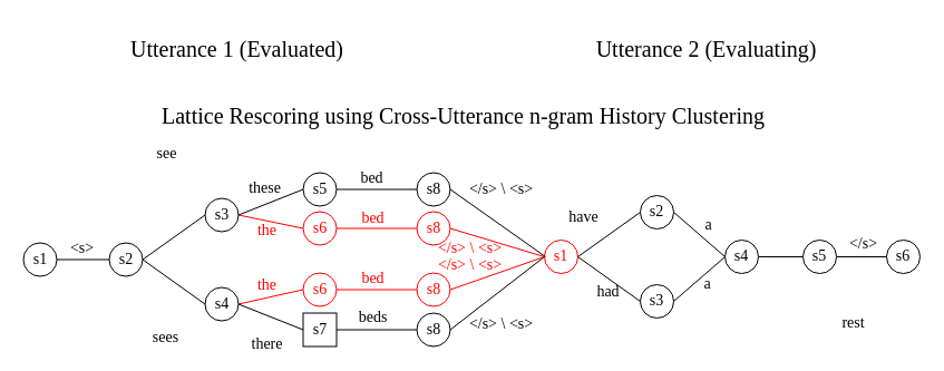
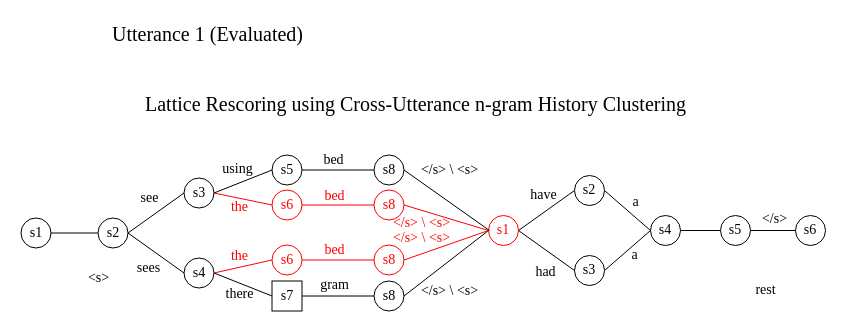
  <mxCell id="0" />
  <mxCell id="1" parent="0" />
  <mxCell id="2" style="rounded=0;orthogonalLoop=1;jettySize=auto;html=1;exitX=1;exitY=0.5;exitDx=0;exitDy=0;entryX=0;entryY=0.5;entryDx=0;entryDy=0;endArrow=none;endFill=0;fontColor=#000000;strokeColor=#000000;fontSize=14;fontFamily=Georgia;" parent="1" source="4" target="7" edge="1"><mxGeometry relative="1" as="geometry"><mxPoint x="175.5" y="192.5" as="targetPoint" /></mxGeometry></mxCell>
  <mxCell id="3" style="rounded=0;orthogonalLoop=1;jettySize=auto;html=1;exitX=1;exitY=0.5;exitDx=0;exitDy=0;entryX=0;entryY=0.5;entryDx=0;entryDy=0;endArrow=none;endFill=0;fontFamily=Georgia;" parent="1" source="4" target="43" edge="1"><mxGeometry relative="1" as="geometry"><mxPoint x="175.5" y="272.5" as="targetPoint" /></mxGeometry></mxCell>
  <mxCell id="4" value="s2" style="ellipse;whiteSpace=wrap;html=1;aspect=fixed;fontColor=#000000;strokeColor=#000000;fontSize=14;fontFamily=Georgia;" parent="1" vertex="1"><mxGeometry x="97.5" y="217.5" width="30" height="30" as="geometry" /></mxCell>
  <mxCell id="5" style="edgeStyle=none;rounded=0;orthogonalLoop=1;jettySize=auto;html=1;exitX=1;exitY=0.5;exitDx=0;exitDy=0;entryX=0;entryY=0.5;entryDx=0;entryDy=0;endArrow=none;endFill=0;fontColor=#000000;fontSize=14;fontFamily=Georgia;" parent="1" source="7" target="10" edge="1"><mxGeometry relative="1" as="geometry" /></mxCell>
  <mxCell id="6" style="edgeStyle=none;rounded=0;orthogonalLoop=1;jettySize=auto;html=1;exitX=1;exitY=0.5;exitDx=0;exitDy=0;entryX=0;entryY=0.5;entryDx=0;entryDy=0;endArrow=none;endFill=0;strokeColor=#FF0000;fontColor=#000000;fontSize=14;fontFamily=Georgia;" parent="1" source="7" target="12" edge="1"><mxGeometry relative="1" as="geometry" /></mxCell>
  <mxCell id="7" value="s3" style="ellipse;whiteSpace=wrap;html=1;aspect=fixed;fontColor=#000000;strokeColor=#000000;fontSize=14;fontFamily=Georgia;" parent="1" vertex="1"><mxGeometry x="183.5" y="177.5" width="30" height="30" as="geometry" /></mxCell>
  <mxCell id="8" style="edgeStyle=none;rounded=0;orthogonalLoop=1;jettySize=auto;html=1;exitX=1;exitY=0.5;exitDx=0;exitDy=0;entryX=0;entryY=0.5;entryDx=0;entryDy=0;endArrow=none;endFill=0;fontColor=#000000;fontSize=14;fontFamily=Georgia;" parent="1" source="43" target="14" edge="1"><mxGeometry relative="1" as="geometry"><mxPoint x="261.5" y="267.5" as="sourcePoint" /></mxGeometry></mxCell>
  <mxCell id="9" style="edgeStyle=none;rounded=0;orthogonalLoop=1;jettySize=auto;html=1;exitX=1;exitY=0.5;exitDx=0;exitDy=0;entryX=0;entryY=0.5;entryDx=0;entryDy=0;fontSize=14;endArrow=none;endFill=0;fontColor=#000000;fontFamily=Georgia;" parent="1" source="10" target="53" edge="1"><mxGeometry relative="1" as="geometry"><mxPoint x="588.5" y="202.5" as="targetPoint" /></mxGeometry></mxCell>
  <mxCell id="10" value="s5" style="ellipse;whiteSpace=wrap;html=1;aspect=fixed;fontColor=#000000;fontSize=14;fontFamily=Georgia;" parent="1" vertex="1"><mxGeometry x="271.5" y="154.5" width="30" height="30" as="geometry" /></mxCell>
  <mxCell id="11" style="edgeStyle=none;rounded=0;orthogonalLoop=1;jettySize=auto;html=1;exitX=1;exitY=0.5;exitDx=0;exitDy=0;entryX=0;entryY=0.5;entryDx=0;entryDy=0;fontSize=14;endArrow=none;endFill=0;fontColor=#FF0000;fontFamily=Georgia;strokeColor=#FF0000;" parent="1" source="12" target="22" edge="1"><mxGeometry relative="1" as="geometry" /></mxCell>
  <mxCell id="12" value="s6" style="ellipse;whiteSpace=wrap;html=1;aspect=fixed;fontColor=#FF0000;fontSize=14;fontFamily=Georgia;strokeColor=#FF0000;" parent="1" vertex="1"><mxGeometry x="271.5" y="189.5" width="30" height="30" as="geometry" /></mxCell>
  <mxCell id="13" style="edgeStyle=none;rounded=0;orthogonalLoop=1;jettySize=auto;html=1;exitX=1;exitY=0.5;exitDx=0;exitDy=0;entryX=0;entryY=0.5;entryDx=0;entryDy=0;fontSize=14;endArrow=none;endFill=0;fontColor=#000000;fontFamily=Georgia;" parent="1" source="14" target="55" edge="1"><mxGeometry relative="1" as="geometry" /></mxCell>
  <mxCell id="14" value="s7" style="whiteSpace=wrap;html=1;aspect=fixed;fontColor=#000000;fontSize=14;fontFamily=Georgia;rounded=0;" parent="1" vertex="1"><mxGeometry x="271.5" y="280.5" width="30" height="30" as="geometry" /></mxCell>
- <mxCell id="15" value="&lt;font style=&quot;font-size: 14px&quot;&gt;see&lt;/font&gt;" style="text;html=1;align=center;verticalAlign=middle;resizable=0;points=[];autosize=1;strokeColor=none;fillColor=none;fontColor=#000000;fontSize=14;fontFamily=Georgia;" parent="1" vertex="1"><mxGeometry x="128.5" y="127.5" width="40" height="20" as="geometry" /></mxCell>
- <mxCell id="16" value="these" style="text;html=1;align=center;verticalAlign=middle;resizable=0;points=[];autosize=1;strokeColor=none;fillColor=none;fontSize=14;fontColor=#000000;fontFamily=Georgia;" parent="1" vertex="1"><mxGeometry x="211.5" y="158.5" width="50" height="20" as="geometry" /></mxCell>
+ <mxCell id="15" value="&lt;font style=&quot;font-size: 14px&quot;&gt;see&lt;/font&gt;" style="text;html=1;align=center;verticalAlign=middle;resizable=0;points=[];autosize=1;strokeColor=none;fillColor=none;fontColor=#000000;fontSize=14;fontFamily=Georgia;" parent="1" vertex="1"><mxGeometry x="128.5" y="187.5" width="40" height="20" as="geometry" /></mxCell>
+ <mxCell id="16" value="using" style="text;html=1;align=center;verticalAlign=middle;resizable=0;points=[];autosize=1;strokeColor=none;fillColor=none;fontSize=14;fontColor=#000000;fontFamily=Georgia;" parent="1" vertex="1"><mxGeometry x="211.5" y="158.5" width="50" height="20" as="geometry" /></mxCell>
  <mxCell id="17" value="the" style="text;html=1;align=center;verticalAlign=middle;resizable=0;points=[];autosize=1;strokeColor=none;fillColor=none;fontSize=14;fontColor=#FF0000;fontFamily=Georgia;" parent="1" vertex="1"><mxGeometry x="218.5" y="196.5" width="40" height="20" as="geometry" /></mxCell>
  <mxCell id="18" style="edgeStyle=none;rounded=0;orthogonalLoop=1;jettySize=auto;html=1;exitX=1;exitY=0.5;exitDx=0;exitDy=0;entryX=0;entryY=0.5;entryDx=0;entryDy=0;fontSize=14;endArrow=none;endFill=0;fontColor=#000000;strokeColor=#000000;fontFamily=Georgia;" parent="1" source="19" target="4" edge="1"><mxGeometry relative="1" as="geometry" /></mxCell>
  <mxCell id="19" value="&lt;font style=&quot;font-size: 14px;&quot;&gt;s1&lt;/font&gt;" style="ellipse;whiteSpace=wrap;html=1;aspect=fixed;fontColor=#000000;strokeColor=#000000;fontSize=14;fontFamily=Georgia;" parent="1" vertex="1"><mxGeometry x="20.5" y="217.5" width="30" height="30" as="geometry" /></mxCell>
- <mxCell id="20" value="&lt;font style=&quot;font-size: 14px&quot;&gt;&amp;lt;s&amp;gt;&lt;/font&gt;" style="text;html=1;align=center;verticalAlign=middle;resizable=0;points=[];autosize=1;strokeColor=none;fillColor=none;fontColor=#000000;fontSize=14;fontFamily=Georgia;" parent="1" vertex="1"><mxGeometry x="52.5" y="212.5" width="40" height="20" as="geometry" /></mxCell>
+ <mxCell id="20" value="&lt;font style=&quot;font-size: 14px&quot;&gt;&amp;lt;s&amp;gt;&lt;/font&gt;" style="text;html=1;align=center;verticalAlign=middle;resizable=0;points=[];autosize=1;strokeColor=none;fillColor=none;fontColor=#000000;fontSize=14;fontFamily=Georgia;" parent="1" vertex="1"><mxGeometry x="77.5" y="267.5" width="40" height="20" as="geometry" /></mxCell>
  <mxCell id="21" style="edgeStyle=none;rounded=0;orthogonalLoop=1;jettySize=auto;html=1;exitX=1;exitY=0.5;exitDx=0;exitDy=0;fontSize=14;endArrow=none;endFill=0;fontColor=#FF0000;fontFamily=Georgia;entryX=0;entryY=0.5;entryDx=0;entryDy=0;strokeColor=#FF0000;" parent="1" source="22" target="40" edge="1"><mxGeometry relative="1" as="geometry"><mxPoint x="494" y="230" as="targetPoint" /></mxGeometry></mxCell>
  <mxCell id="22" value="s8" style="ellipse;whiteSpace=wrap;html=1;aspect=fixed;fontColor=#FF0000;fontSize=14;fontFamily=Georgia;strokeColor=#FF0000;" parent="1" vertex="1"><mxGeometry x="373.5" y="189.5" width="30" height="30" as="geometry" /></mxCell>
- <mxCell id="23" value="beds" style="text;html=1;align=center;verticalAlign=middle;resizable=0;points=[];autosize=1;strokeColor=none;fillColor=none;fontSize=14;fontColor=#000000;fontFamily=Georgia;" parent="1" vertex="1"><mxGeometry x="313.5" y="274.5" width="40" height="20" as="geometry" /></mxCell>
+ <mxCell id="23" value="gram" style="text;html=1;align=center;verticalAlign=middle;resizable=0;points=[];autosize=1;strokeColor=none;fillColor=none;fontSize=14;fontColor=#000000;fontFamily=Georgia;" parent="1" vertex="1"><mxGeometry x="313.5" y="274.5" width="40" height="20" as="geometry" /></mxCell>
  <mxCell id="24" value="&lt;span&gt;b&lt;/span&gt;ed" style="text;html=1;align=center;verticalAlign=middle;resizable=0;points=[];autosize=1;strokeColor=none;fillColor=none;fontSize=14;fontColor=#000000;fontFamily=Georgia;" parent="1" vertex="1"><mxGeometry x="312.5" y="149.5" width="40" height="20" as="geometry" /></mxCell>
  <mxCell id="25" value="&lt;span&gt;b&lt;/span&gt;ed" style="text;html=1;align=center;verticalAlign=middle;resizable=0;points=[];autosize=1;strokeColor=none;fillColor=none;fontSize=14;fontColor=#FF0000;fontFamily=Georgia;" parent="1" vertex="1"><mxGeometry x="313.5" y="185.5" width="40" height="20" as="geometry" /></mxCell>
  <mxCell id="26" value="s6" style="ellipse;whiteSpace=wrap;html=1;aspect=fixed;fontSize=14;fontColor=#000000;fontFamily=Georgia;" parent="1" vertex="1"><mxGeometry x="795" y="215" width="30" height="30" as="geometry" /></mxCell>
- <mxCell id="27" value="&lt;font color=&quot;#000000&quot; style=&quot;font-size: 20px&quot;&gt;&lt;font style=&quot;font-size: 20px&quot;&gt;Utterance 1&amp;nbsp;(Evaluated)&lt;/font&gt;&lt;br&gt;&lt;/font&gt;" style="text;html=1;align=center;verticalAlign=middle;resizable=0;points=[];autosize=1;strokeColor=none;fillColor=none;fontSize=30;fontFamily=Georgia;fontColor=#FF0000;" parent="1" vertex="1"><mxGeometry x="102" y="20" width="220" height="40" as="geometry" /></mxCell>
+ <mxCell id="27" value="&lt;font color=&quot;#000000&quot; style=&quot;font-size: 20px&quot;&gt;&lt;font style=&quot;font-size: 20px&quot;&gt;Utterance 1&amp;nbsp;(Evaluated)&lt;/font&gt;&lt;br&gt;&lt;/font&gt;" style="text;html=1;align=center;verticalAlign=middle;resizable=0;points=[];autosize=1;strokeColor=none;fillColor=none;fontSize=30;fontFamily=Georgia;fontColor=#FF0000;" parent="1" vertex="1"><mxGeometry x="97" y="10" width="220" height="40" as="geometry" /></mxCell>
  <mxCell id="28" value="&lt;font color=&quot;#000000&quot; style=&quot;font-size: 20px&quot;&gt;&lt;font style=&quot;font-size: 20px&quot;&gt;Lattice Rescoring using Cross-Utterance n-gram History Clustering&lt;/font&gt;&lt;br&gt;&lt;/font&gt;" style="text;html=1;align=center;verticalAlign=middle;resizable=0;points=[];autosize=1;strokeColor=none;fillColor=none;fontSize=30;fontFamily=Georgia;fontColor=#FF0000;" parent="1" vertex="1"><mxGeometry x="110" y="80" width="610" height="40" as="geometry" /></mxCell>
  <mxCell id="29" style="edgeStyle=none;rounded=0;orthogonalLoop=1;jettySize=auto;html=1;exitX=1;exitY=0.5;exitDx=0;exitDy=0;entryX=0;entryY=0.5;entryDx=0;entryDy=0;endArrow=none;endFill=0;fontFamily=Georgia;" parent="1" source="30" target="26" edge="1"><mxGeometry relative="1" as="geometry" /></mxCell>
  <mxCell id="30" value="s5" style="ellipse;whiteSpace=wrap;html=1;aspect=fixed;fontSize=14;fontColor=#000000;fontFamily=Georgia;" parent="1" vertex="1"><mxGeometry x="720" y="215" width="30" height="30" as="geometry" /></mxCell>
  <mxCell id="31" style="edgeStyle=none;rounded=0;orthogonalLoop=1;jettySize=auto;html=1;exitX=1;exitY=0.5;exitDx=0;exitDy=0;entryX=0;entryY=0.5;entryDx=0;entryDy=0;fontSize=14;endArrow=none;endFill=0;fontColor=#000000;fontFamily=Georgia;" parent="1" source="32" target="30" edge="1"><mxGeometry relative="1" as="geometry" /></mxCell>
  <mxCell id="32" value="s4" style="ellipse;whiteSpace=wrap;html=1;aspect=fixed;fontSize=14;fontColor=#000000;fontFamily=Georgia;" parent="1" vertex="1"><mxGeometry x="650" y="215" width="30" height="30" as="geometry" /></mxCell>
  <mxCell id="33" value="&lt;font&gt;a&lt;/font&gt;" style="text;html=1;align=center;verticalAlign=middle;resizable=0;points=[];autosize=1;strokeColor=none;fillColor=none;fontSize=14;fontColor=#000000;fontFamily=Georgia;" parent="1" vertex="1"><mxGeometry x="625" y="192" width="20" height="20" as="geometry" /></mxCell>
  <mxCell id="34" style="edgeStyle=none;rounded=0;orthogonalLoop=1;jettySize=auto;html=1;exitX=1;exitY=0.5;exitDx=0;exitDy=0;entryX=0;entryY=0.5;entryDx=0;entryDy=0;fontFamily=Georgia;fontSize=14;endArrow=none;endFill=0;fontColor=#000000;" parent="1" source="35" target="32" edge="1"><mxGeometry relative="1" as="geometry" /></mxCell>
  <mxCell id="35" value="s3" style="ellipse;whiteSpace=wrap;html=1;aspect=fixed;fontSize=14;fontColor=#000000;fontFamily=Georgia;" parent="1" vertex="1"><mxGeometry x="574" y="255" width="30" height="30" as="geometry" /></mxCell>
- <mxCell id="36" value="&lt;font&gt;have&lt;/font&gt;" style="text;html=1;align=center;verticalAlign=middle;resizable=0;points=[];autosize=1;strokeColor=none;fillColor=none;fontSize=14;fontColor=#000000;fontFamily=Georgia;" parent="1" vertex="1"><mxGeometry x="498" y="185" width="50" height="20" as="geometry" /></mxCell>
+ <mxCell id="36" value="&lt;font&gt;have&lt;/font&gt;" style="text;html=1;align=center;verticalAlign=middle;resizable=0;points=[];autosize=1;strokeColor=none;fillColor=none;fontSize=14;fontColor=#000000;fontFamily=Georgia;" parent="1" vertex="1"><mxGeometry x="518" y="185" width="50" height="20" as="geometry" /></mxCell>
  <mxCell id="37" style="edgeStyle=none;rounded=0;orthogonalLoop=1;jettySize=auto;html=1;exitX=1;exitY=0.5;exitDx=0;exitDy=0;entryX=0;entryY=0.5;entryDx=0;entryDy=0;endArrow=none;endFill=0;fontSize=14;fontColor=#000000;fontFamily=Georgia;" parent="1" source="38" target="32" edge="1"><mxGeometry relative="1" as="geometry" /></mxCell>
  <mxCell id="38" value="s2" style="ellipse;whiteSpace=wrap;html=1;aspect=fixed;fontSize=14;fontColor=#000000;fontFamily=Georgia;" parent="1" vertex="1"><mxGeometry x="574" y="175" width="30" height="30" as="geometry" /></mxCell>
  <mxCell id="39" style="edgeStyle=none;rounded=0;orthogonalLoop=1;jettySize=auto;html=1;exitX=1;exitY=0.5;exitDx=0;exitDy=0;entryX=0;entryY=0.5;entryDx=0;entryDy=0;fontSize=14;endArrow=none;endFill=0;fontColor=#000000;fontFamily=Georgia;" parent="1" source="40" target="38" edge="1"><mxGeometry relative="1" as="geometry" /></mxCell>
  <mxCell id="40" value="s1" style="ellipse;whiteSpace=wrap;html=1;aspect=fixed;fontSize=14;fontColor=#FF0000;fontFamily=Georgia;strokeColor=#FF0000;" parent="1" vertex="1"><mxGeometry x="488" y="215" width="30" height="30" as="geometry" /></mxCell>
  <mxCell id="41" value="" style="endArrow=none;html=1;rounded=0;fontFamily=Georgia;fontSize=14;fontColor=#808080;strokeColor=#000000;exitX=0;exitY=0.5;exitDx=0;exitDy=0;entryX=1;entryY=0.5;entryDx=0;entryDy=0;" parent="1" source="35" target="40" edge="1"><mxGeometry width="50" height="50" relative="1" as="geometry"><mxPoint x="878" y="275" as="sourcePoint" /><mxPoint x="798" y="330" as="targetPoint" /></mxGeometry></mxCell>
  <mxCell id="42" style="edgeStyle=none;rounded=0;orthogonalLoop=1;jettySize=auto;html=1;exitX=1;exitY=0.5;exitDx=0;exitDy=0;entryX=0;entryY=0.5;entryDx=0;entryDy=0;endArrow=none;endFill=0;fontFamily=Georgia;strokeColor=#FF0000;" parent="1" source="43" target="57" edge="1"><mxGeometry relative="1" as="geometry" /></mxCell>
  <mxCell id="43" value="s4" style="ellipse;whiteSpace=wrap;html=1;aspect=fixed;fontColor=#000000;strokeColor=#000000;fontSize=14;fontFamily=Georgia;" parent="1" vertex="1"><mxGeometry x="183.5" y="257.5" width="30" height="30" as="geometry" /></mxCell>
- <mxCell id="44" value="&lt;font style=&quot;font-size: 14px&quot;&gt;sees&lt;/font&gt;" style="text;html=1;align=center;verticalAlign=middle;resizable=0;points=[];autosize=1;strokeColor=none;fillColor=none;fontColor=#000000;fontSize=14;fontFamily=Georgia;" parent="1" vertex="1"><mxGeometry x="127.5" y="292.5" width="40" height="20" as="geometry" /></mxCell>
+ <mxCell id="44" value="&lt;font style=&quot;font-size: 14px&quot;&gt;sees&lt;/font&gt;" style="text;html=1;align=center;verticalAlign=middle;resizable=0;points=[];autosize=1;strokeColor=none;fillColor=none;fontColor=#000000;fontSize=14;fontFamily=Georgia;" parent="1" vertex="1"><mxGeometry x="127.5" y="257.5" width="40" height="20" as="geometry" /></mxCell>
  <mxCell id="45" value="the" style="text;html=1;align=center;verticalAlign=middle;resizable=0;points=[];autosize=1;strokeColor=none;fillColor=none;fontSize=14;fontColor=#FF0000;fontFamily=Georgia;" parent="1" vertex="1"><mxGeometry x="218.5" y="245.5" width="40" height="20" as="geometry" /></mxCell>
- <mxCell id="46" value="there" style="text;html=1;align=center;verticalAlign=middle;resizable=0;points=[];autosize=1;strokeColor=none;fillColor=none;fontSize=14;fontColor=#000000;fontFamily=Georgia;" parent="1" vertex="1"><mxGeometry x="213.5" y="298.5" width="50" height="20" as="geometry" /></mxCell>
- <mxCell id="47" value="&lt;font&gt;had&lt;/font&gt;" style="text;html=1;align=center;verticalAlign=middle;resizable=0;points=[];autosize=1;strokeColor=none;fillColor=none;fontSize=14;fontColor=#000000;fontFamily=Georgia;" parent="1" vertex="1"><mxGeometry x="525" y="252" width="40" height="20" as="geometry" /></mxCell>
+ <mxCell id="46" value="there" style="text;html=1;align=center;verticalAlign=middle;resizable=0;points=[];autosize=1;strokeColor=none;fillColor=none;fontSize=14;fontColor=#000000;fontFamily=Georgia;" parent="1" vertex="1"><mxGeometry x="213.5" y="283.5" width="50" height="20" as="geometry" /></mxCell>
+ <mxCell id="47" value="&lt;font&gt;had&lt;/font&gt;" style="text;html=1;align=center;verticalAlign=middle;resizable=0;points=[];autosize=1;strokeColor=none;fillColor=none;fontSize=14;fontColor=#000000;fontFamily=Georgia;" parent="1" vertex="1"><mxGeometry x="525" y="262" width="40" height="20" as="geometry" /></mxCell>
  <mxCell id="48" value="&lt;font&gt;a&lt;/font&gt;" style="text;html=1;align=center;verticalAlign=middle;resizable=0;points=[];autosize=1;strokeColor=none;fillColor=none;fontSize=14;fontColor=#000000;fontFamily=Georgia;" parent="1" vertex="1"><mxGeometry x="624" y="245" width="20" height="20" as="geometry" /></mxCell>
  <mxCell id="49" value="&lt;font&gt;rest&lt;/font&gt;" style="text;html=1;align=center;verticalAlign=middle;resizable=0;points=[];autosize=1;strokeColor=none;fillColor=none;fontSize=14;fontColor=#000000;fontFamily=Georgia;" parent="1" vertex="1"><mxGeometry x="745" y="280" width="40" height="20" as="geometry" /></mxCell>
  <mxCell id="50" value="&lt;font&gt;&amp;lt;/s&amp;gt;&lt;/font&gt;" style="text;html=1;align=center;verticalAlign=middle;resizable=0;points=[];autosize=1;strokeColor=none;fillColor=none;fontSize=14;fontColor=#000000;fontFamily=Georgia;" parent="1" vertex="1"><mxGeometry x="749" y="209" width="50" height="20" as="geometry" /></mxCell>
- <mxCell id="51" value="&lt;font color=&quot;#000000&quot; style=&quot;font-size: 20px&quot;&gt;&lt;font style=&quot;font-size: 20px&quot;&gt;Utterance 2 (Evaluating)&lt;/font&gt;&lt;br&gt;&lt;/font&gt;" style="text;html=1;align=center;verticalAlign=middle;resizable=0;points=[];autosize=1;strokeColor=none;fillColor=none;fontSize=30;fontFamily=Georgia;fontColor=#FF0000;" vertex="1" parent="1"><mxGeometry x="518" y="20" width="230" height="40" as="geometry" /></mxCell>
  <mxCell id="52" style="edgeStyle=none;rounded=0;orthogonalLoop=1;jettySize=auto;html=1;exitX=1;exitY=0.5;exitDx=0;exitDy=0;fontColor=#000000;endArrow=none;endFill=0;strokeColor=#000000;" edge="1" parent="1" source="53"><mxGeometry relative="1" as="geometry"><mxPoint x="489" y="230" as="targetPoint" /></mxGeometry></mxCell>
  <mxCell id="53" value="s8" style="ellipse;whiteSpace=wrap;html=1;aspect=fixed;fontColor=#000000;fontSize=14;fontFamily=Georgia;strokeColor=#000000;" vertex="1" parent="1"><mxGeometry x="373.5" y="154.5" width="30" height="30" as="geometry" /></mxCell>
  <mxCell id="54" style="edgeStyle=none;rounded=0;orthogonalLoop=1;jettySize=auto;html=1;exitX=1;exitY=0.5;exitDx=0;exitDy=0;entryX=0;entryY=0.5;entryDx=0;entryDy=0;fontColor=#000000;endArrow=none;endFill=0;strokeColor=#000000;" edge="1" parent="1" source="55" target="40"><mxGeometry relative="1" as="geometry" /></mxCell>
  <mxCell id="55" value="s8" style="ellipse;whiteSpace=wrap;html=1;aspect=fixed;fontColor=#000000;fontSize=14;fontFamily=Georgia;strokeColor=#000000;" vertex="1" parent="1"><mxGeometry x="373.5" y="280.5" width="30" height="30" as="geometry" /></mxCell>
  <mxCell id="56" style="edgeStyle=orthogonalEdgeStyle;rounded=0;orthogonalLoop=1;jettySize=auto;html=1;exitX=1;exitY=0.5;exitDx=0;exitDy=0;entryX=0;entryY=0.5;entryDx=0;entryDy=0;fontColor=#FF0000;strokeColor=#FF0000;endArrow=none;endFill=0;" edge="1" parent="1" source="57" target="59"><mxGeometry relative="1" as="geometry" /></mxCell>
  <mxCell id="57" value="s6" style="ellipse;whiteSpace=wrap;html=1;aspect=fixed;fontColor=#FF0000;fontSize=14;fontFamily=Georgia;strokeColor=#FF0000;" vertex="1" parent="1"><mxGeometry x="271.5" y="244.5" width="30" height="30" as="geometry" /></mxCell>
  <mxCell id="58" style="rounded=0;orthogonalLoop=1;jettySize=auto;html=1;exitX=1;exitY=0.5;exitDx=0;exitDy=0;entryX=0;entryY=0.5;entryDx=0;entryDy=0;fontColor=#FF0000;endArrow=none;endFill=0;strokeColor=#FF0000;" edge="1" parent="1" source="59" target="40"><mxGeometry relative="1" as="geometry" /></mxCell>
  <mxCell id="59" value="s8" style="ellipse;whiteSpace=wrap;html=1;aspect=fixed;fontColor=#FF0000;fontSize=14;fontFamily=Georgia;strokeColor=#FF0000;" vertex="1" parent="1"><mxGeometry x="373.5" y="244.5" width="30" height="30" as="geometry" /></mxCell>
  <mxCell id="60" value="&lt;span&gt;b&lt;/span&gt;ed" style="text;html=1;align=center;verticalAlign=middle;resizable=0;points=[];autosize=1;strokeColor=none;fillColor=none;fontSize=14;fontColor=#FF0000;fontFamily=Georgia;" vertex="1" parent="1"><mxGeometry x="313.5" y="239.5" width="40" height="20" as="geometry" /></mxCell>
  <mxCell id="61" value="&amp;lt;/s&amp;gt; \ &amp;lt;s&amp;gt;" style="text;html=1;align=center;verticalAlign=middle;resizable=0;points=[];autosize=1;strokeColor=none;fillColor=none;fontSize=14;fontColor=#FF0000;fontFamily=Georgia;" vertex="1" parent="1"><mxGeometry x="381" y="228" width="80" height="20" as="geometry" /></mxCell>
  <mxCell id="62" value="&amp;lt;/s&amp;gt; \ &amp;lt;s&amp;gt;" style="text;html=1;align=center;verticalAlign=middle;resizable=0;points=[];autosize=1;strokeColor=none;fillColor=none;fontSize=14;fontColor=#000000;fontFamily=Georgia;" vertex="1" parent="1"><mxGeometry x="409" y="280.5" width="80" height="20" as="geometry" /></mxCell>
  <mxCell id="63" value="&amp;lt;/s&amp;gt; \ &amp;lt;s&amp;gt;" style="text;html=1;align=center;verticalAlign=middle;resizable=0;points=[];autosize=1;strokeColor=none;fillColor=none;fontSize=14;fontColor=#000000;fontFamily=Georgia;" vertex="1" parent="1"><mxGeometry x="409" y="159.5" width="80" height="20" as="geometry" /></mxCell>
  <mxCell id="64" value="&amp;lt;/s&amp;gt; \ &amp;lt;s&amp;gt;" style="text;html=1;align=center;verticalAlign=middle;resizable=0;points=[];autosize=1;strokeColor=none;fillColor=none;fontSize=14;fontColor=#FF0000;fontFamily=Georgia;" parent="1" vertex="1"><mxGeometry x="381" y="212.5" width="80" height="20" as="geometry" /></mxCell>
